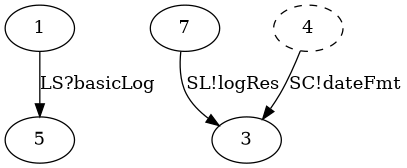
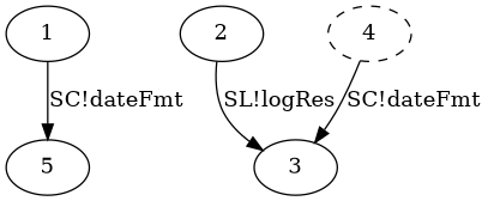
  strict digraph {
    edge_default="{}"
    node_default="{}"
    n1 [label=1]
    n2 [label=5]
-   n3 [label=7]
+   n3 [label=2]
    n4 [label=3]
    n5 [label=4 style=dashed]
-   n1 -> n2 [label="LS?basicLog"]
+   n1 -> n2 [label="SC!dateFmt"]
    n3 -> n4 [label="SL!logRes"]
    n5 -> n4 [label="SC!dateFmt"]
  }
